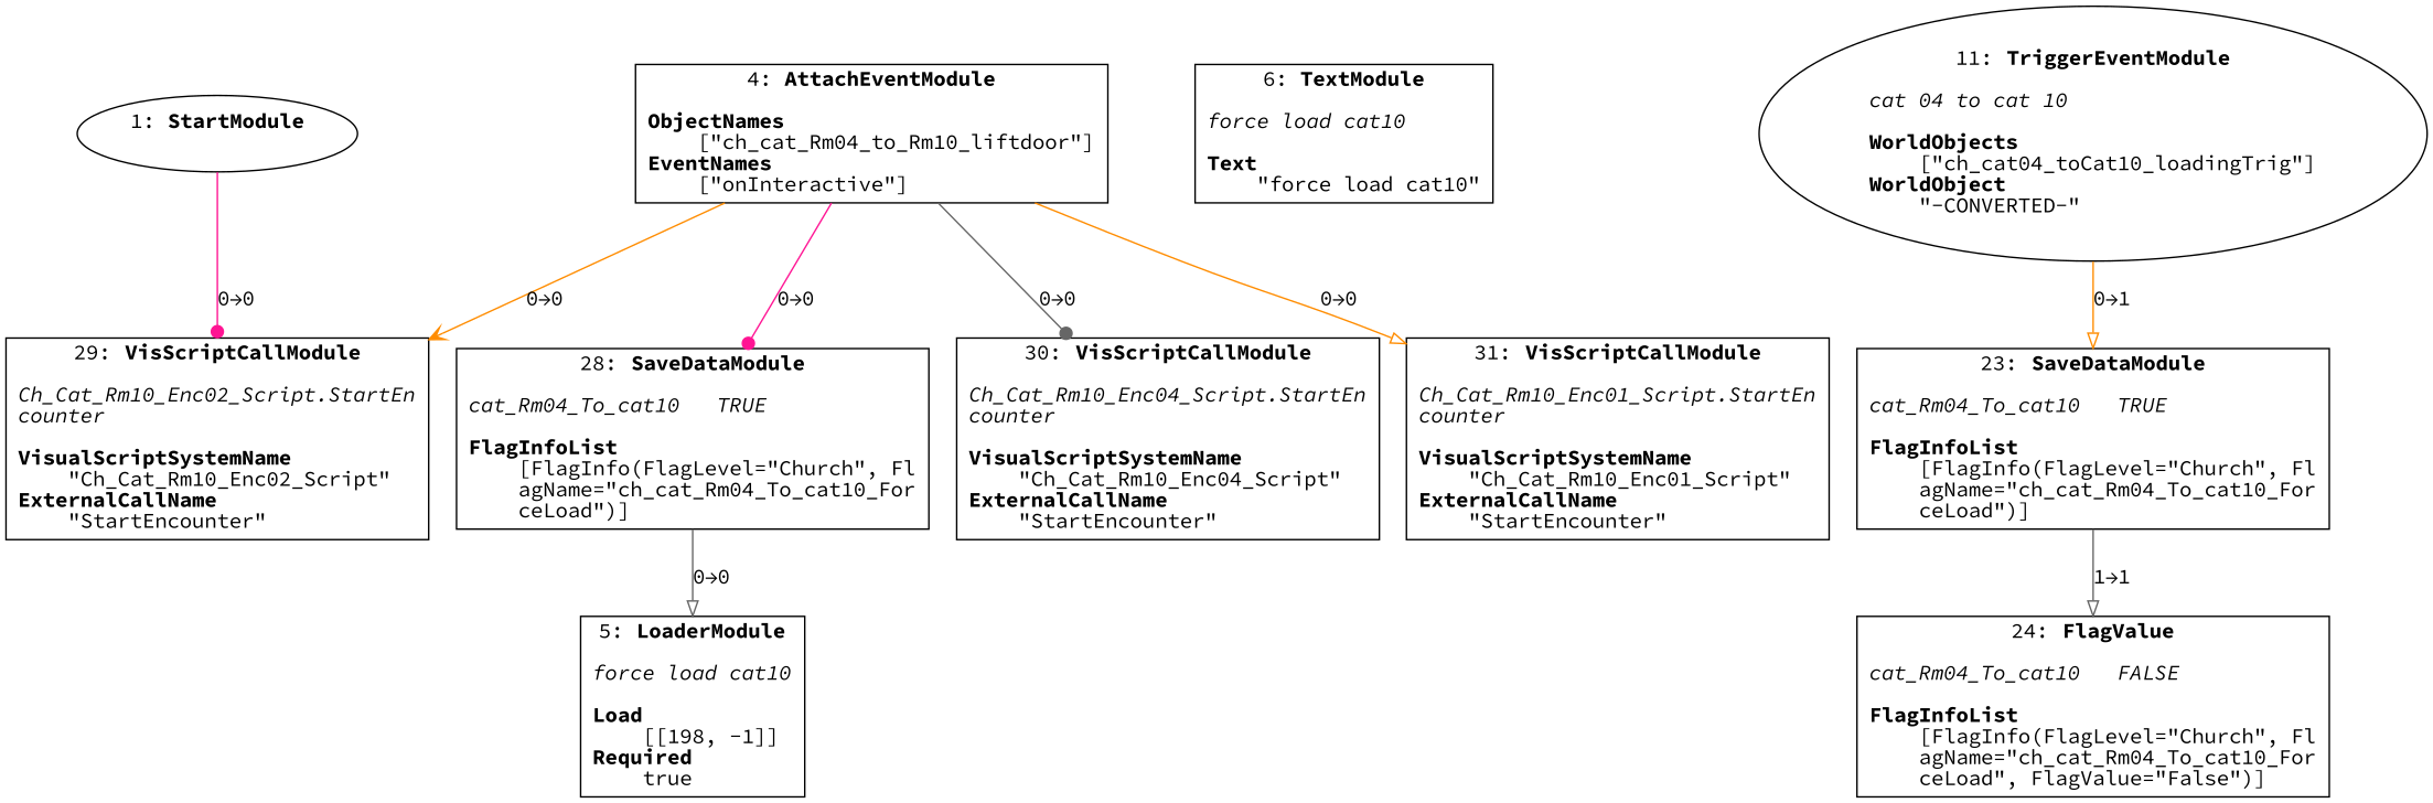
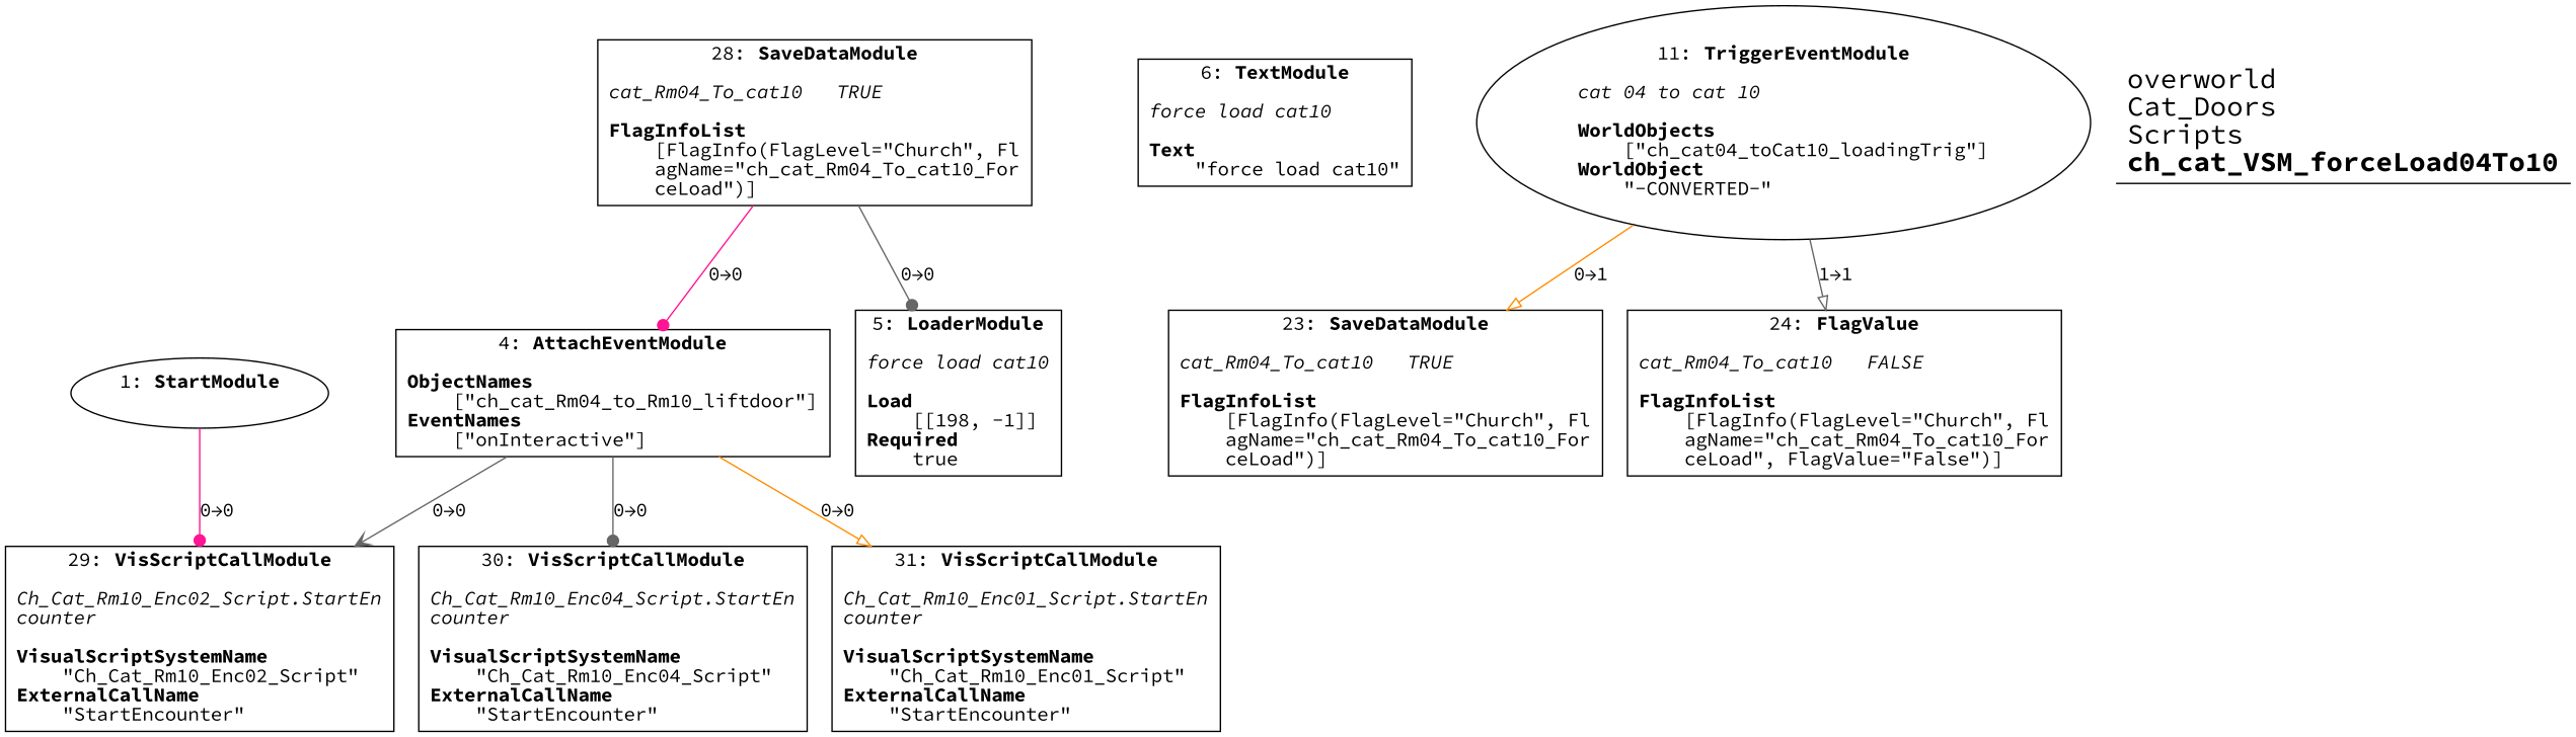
  digraph {
    fontname="Source Code Pro"
    splines=spline
    node [fontname="Source Code Pro" shape=box]
    edge [arrowhead=dot color=darkorange fontname="Source Code Pro"]
    n1 [label=<1: <b>StartModule</b><br/><br/>> shape=oval]
    n2 [label=<29: <b>VisScriptCallModule</b><br/><br/><i>Ch_Cat_Rm10_Enc02_Script.StartEn<br align="left"/>counter<br align="left"/></i><br align="left"/><b>VisualScriptSystemName</b><br align="left"/>    &quot;Ch_Cat_Rm10_Enc02_Script&quot;<br align="left"/><b>ExternalCallName</b><br align="left"/>    &quot;StartEncounter&quot;<br align="left"/>>]
    n3 [label=<4: <b>AttachEventModule</b><br/><br/><b>ObjectNames</b><br align="left"/>    [&quot;ch_cat_Rm04_to_Rm10_liftdoor&quot;]<br align="left"/><b>EventNames</b><br align="left"/>    [&quot;onInteractive&quot;]<br align="left"/>>]
    n4 [label=<28: <b>SaveDataModule</b><br/><br/><i>cat_Rm04_To_cat10   TRUE<br align="left"/></i><br align="left"/><b>FlagInfoList</b><br align="left"/>    [FlagInfo(FlagLevel=&quot;Church&quot;, Fl<br align="left"/>    agName=&quot;ch_cat_Rm04_To_cat10_For<br align="left"/>    ceLoad&quot;)]<br align="left"/>>]
    n5 [label=<30: <b>VisScriptCallModule</b><br/><br/><i>Ch_Cat_Rm10_Enc04_Script.StartEn<br align="left"/>counter<br align="left"/></i><br align="left"/><b>VisualScriptSystemName</b><br align="left"/>    &quot;Ch_Cat_Rm10_Enc04_Script&quot;<br align="left"/><b>ExternalCallName</b><br align="left"/>    &quot;StartEncounter&quot;<br align="left"/>>]
    n6 [label=<31: <b>VisScriptCallModule</b><br/><br/><i>Ch_Cat_Rm10_Enc01_Script.StartEn<br align="left"/>counter<br align="left"/></i><br align="left"/><b>VisualScriptSystemName</b><br align="left"/>    &quot;Ch_Cat_Rm10_Enc01_Script&quot;<br align="left"/><b>ExternalCallName</b><br align="left"/>    &quot;StartEncounter&quot;<br align="left"/>>]
    n7 [label=<5: <b>LoaderModule</b><br/><br/><i>force load cat10<br align="left"/></i><br align="left"/><b>Load</b><br align="left"/>    [[198, -1]]<br align="left"/><b>Required</b><br align="left"/>    true<br align="left"/>>]
    n8 [label=<6: <b>TextModule</b><br/><br/><i>force load cat10<br align="left"/></i><br align="left"/><b>Text</b><br align="left"/>    &quot;force load cat10&quot;<br align="left"/>>]
    n9 [label=<11: <b>TriggerEventModule</b><br/><br/><i>cat 04 to cat 10<br align="left"/></i><br align="left"/><b>WorldObjects</b><br align="left"/>    [&quot;ch_cat04_toCat10_loadingTrig&quot;]<br align="left"/><b>WorldObject</b><br align="left"/>    &quot;-CONVERTED-&quot;<br align="left"/>> shape=oval]
    n10 [label=<23: <b>SaveDataModule</b><br/><br/><i>cat_Rm04_To_cat10   TRUE<br align="left"/></i><br align="left"/><b>FlagInfoList</b><br align="left"/>    [FlagInfo(FlagLevel=&quot;Church&quot;, Fl<br align="left"/>    agName=&quot;ch_cat_Rm04_To_cat10_For<br align="left"/>    ceLoad&quot;)]<br align="left"/>>]
    n11 [label=<24: <b>FlagValue</b><br/><br/><i>cat_Rm04_To_cat10   FALSE<br align="left"/></i><br align="left"/><b>FlagInfoList</b><br align="left"/>    [FlagInfo(FlagLevel=&quot;Church&quot;, Fl<br align="left"/>    agName=&quot;ch_cat_Rm04_To_cat10_For<br align="left"/>    ceLoad&quot;, FlagValue=&quot;False&quot;)]<br align="left"/>>]
+   n12 [label=<<font point-size="20">overworld<br align="left"/>Cat_Doors<br align="left"/>Scripts<br align="left"/><b>ch_cat_VSM_forceLoad04To10</b><br align="left"/></font>> shape=underline]
    n1 -> n2 [color=deeppink label="0→0"]
-   n3 -> n2 [arrowhead=vee label="0→0"]
-   n3 -> n4 [color=deeppink label="0→0"]
+   n3 -> n2 [arrowhead=vee color=gray40 label="0→0"]
+   n4 -> n3 [color=deeppink label="0→0"]
    n3 -> n5 [color=gray40 label="0→0"]
    n3 -> n6 [arrowhead=onormal label="0→0"]
-   n4 -> n7 [arrowhead=onormal color=gray40 label="0→0"]
+   n4 -> n7 [color=gray40 label="0→0"]
    n9 -> n10 [arrowhead=onormal label="0→1"]
-   n10 -> n11 [arrowhead=onormal color=gray40 label="1→1"]
+   n9 -> n11 [arrowhead=onormal color=gray40 label="1→1"]
  }
